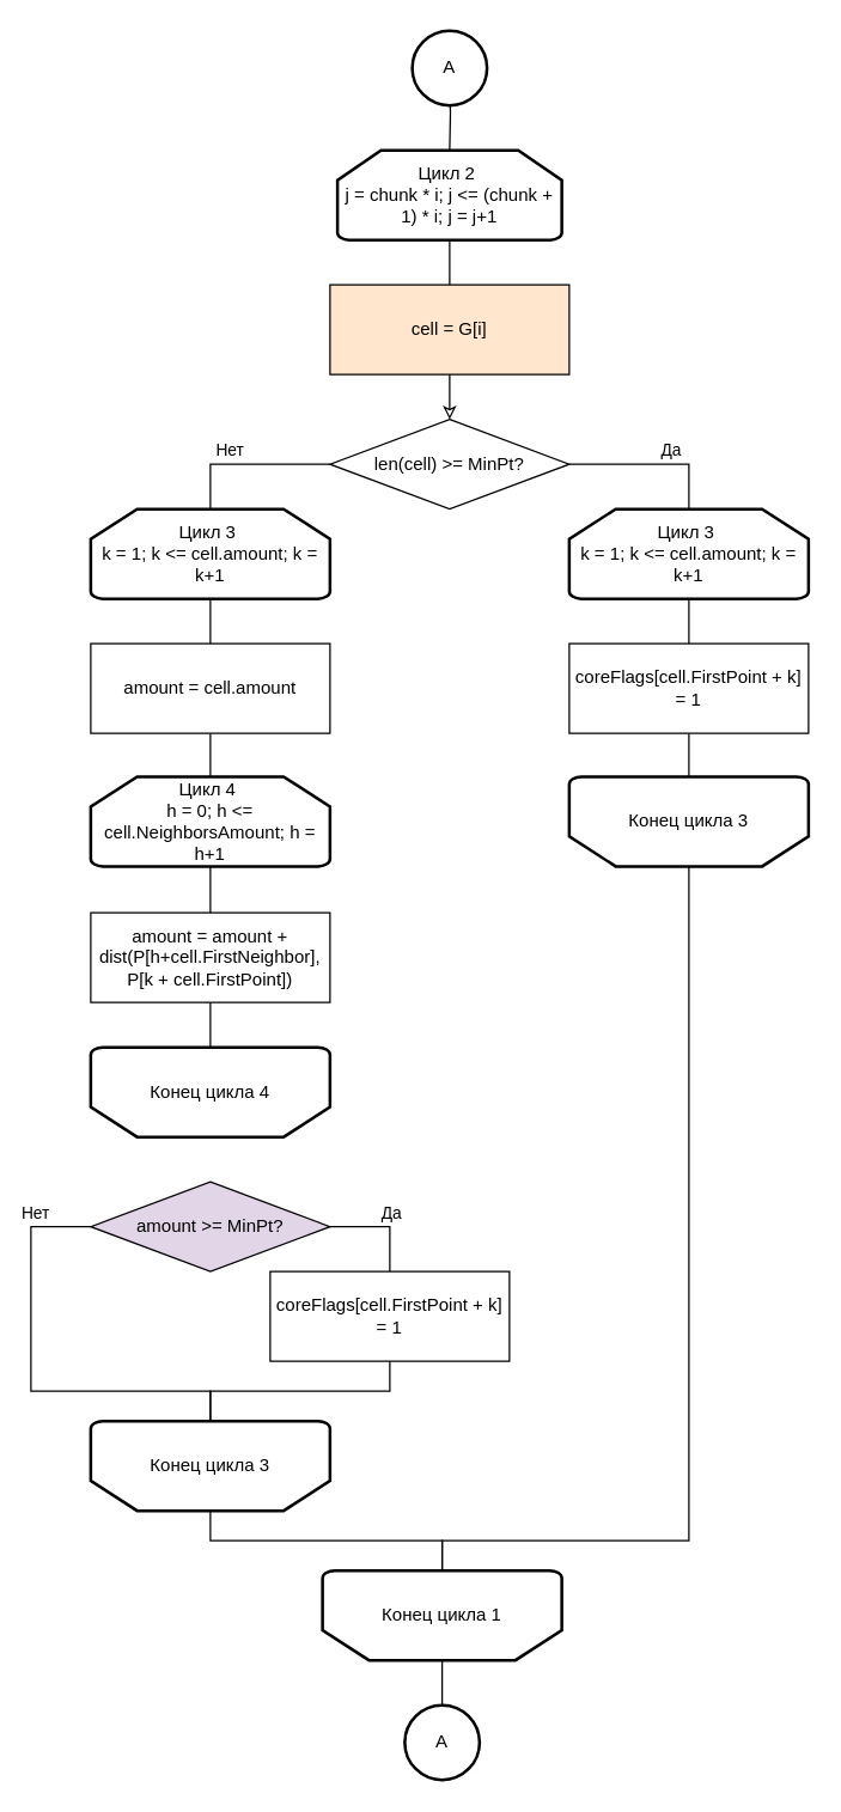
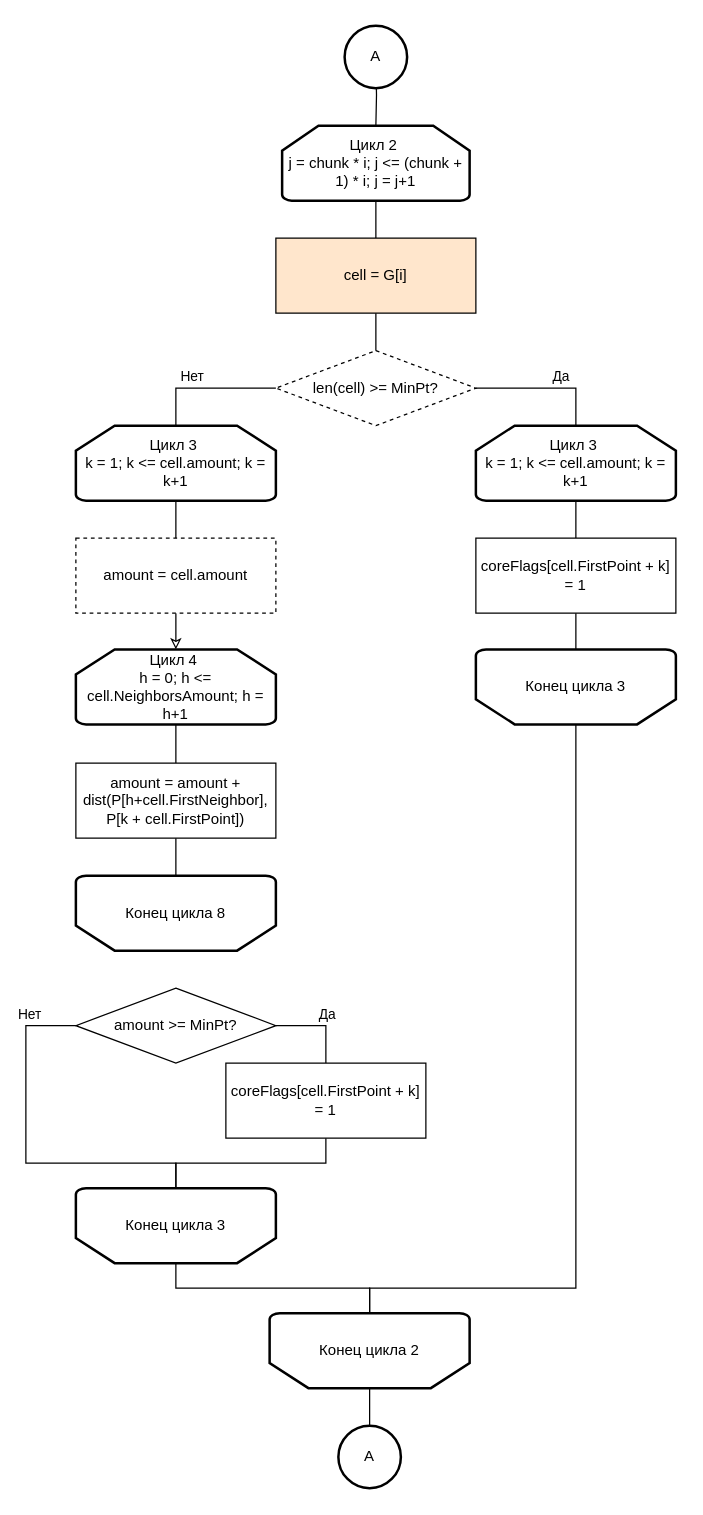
  <mxCell id="0" />
  <mxCell id="1" parent="0" />
  <mxCell id="2" style="edgeStyle=orthogonalEdgeStyle;rounded=0;orthogonalLoop=1;jettySize=auto;html=1;entryX=0.5;entryY=0;entryDx=0;entryDy=0;endArrow=none;endFill=0;" parent="1" edge="1"><mxGeometry relative="1" as="geometry"><Array as="points"><mxPoint x="506" y="800" /><mxPoint x="506" y="250" /><mxPoint x="226" y="250" /></Array><mxPoint x="226" y="260" as="targetPoint" /></mxGeometry></mxCell>
  <mxCell id="3" style="edgeStyle=orthogonalEdgeStyle;rounded=0;orthogonalLoop=1;jettySize=auto;html=1;entryX=0.5;entryY=0;entryDx=0;entryDy=0;endArrow=none;endFill=0;" parent="1" source="4" target="32" edge="1"><mxGeometry relative="1" as="geometry" /></mxCell>
  <mxCell id="4" value="Цикл 4&amp;nbsp;&lt;br&gt;h = 0; h &amp;lt;= cell.NeighborsAmount; h = h+1" style="strokeWidth=2;html=1;shape=mxgraph.flowchart.loop_limit;whiteSpace=wrap;" parent="1" vertex="1"><mxGeometry x="60" y="519" width="160" height="60" as="geometry" /></mxCell>
- <mxCell id="5" value="Конец цикла 4" style="strokeWidth=2;html=1;shape=mxgraph.flowchart.loop_limit;whiteSpace=wrap;flipV=1;" parent="1" vertex="1"><mxGeometry x="60" y="700" width="160" height="60" as="geometry" /></mxCell>
+ <mxCell id="5" value="Конец цикла 8" style="strokeWidth=2;html=1;shape=mxgraph.flowchart.loop_limit;whiteSpace=wrap;flipV=1;" parent="1" vertex="1"><mxGeometry x="60" y="700" width="160" height="60" as="geometry" /></mxCell>
  <mxCell id="6" value="" style="edgeStyle=orthogonalEdgeStyle;rounded=0;orthogonalLoop=1;jettySize=auto;html=1;endArrow=none;endFill=0;" parent="1" target="13" edge="1"><mxGeometry relative="1" as="geometry"><mxPoint x="300" y="50" as="sourcePoint" /></mxGeometry></mxCell>
  <mxCell id="7" style="edgeStyle=orthogonalEdgeStyle;rounded=0;orthogonalLoop=1;jettySize=auto;html=1;entryX=0.5;entryY=0;entryDx=0;entryDy=0;entryPerimeter=0;endArrow=none;endFill=0;" parent="1" source="11" edge="1"><mxGeometry relative="1" as="geometry"><mxPoint x="460" y="360" as="targetPoint" /><Array as="points"><mxPoint x="460" y="310" /></Array></mxGeometry></mxCell>
  <mxCell id="8" value="Да" style="edgeLabel;html=1;align=center;verticalAlign=middle;resizable=0;points=[];" parent="7" vertex="1" connectable="0"><mxGeometry x="0.13" relative="1" as="geometry"><mxPoint x="-6" y="-10" as="offset" /></mxGeometry></mxCell>
  <mxCell id="9" style="edgeStyle=orthogonalEdgeStyle;rounded=0;orthogonalLoop=1;jettySize=auto;html=1;entryX=0.5;entryY=0;entryDx=0;entryDy=0;entryPerimeter=0;endArrow=none;endFill=0;" parent="1" source="11" target="17" edge="1"><mxGeometry relative="1" as="geometry"><Array as="points"><mxPoint x="140" y="310" /></Array></mxGeometry></mxCell>
  <mxCell id="10" value="Нет" style="edgeLabel;html=1;align=center;verticalAlign=middle;resizable=0;points=[];" parent="9" vertex="1" connectable="0"><mxGeometry x="0.131" y="1" relative="1" as="geometry"><mxPoint x="-6" y="-11" as="offset" /></mxGeometry></mxCell>
- <mxCell id="11" value="len(cell) &amp;gt;= MinPt?" style="rhombus;whiteSpace=wrap;html=1;" parent="1" vertex="1"><mxGeometry x="220" y="280" width="160" height="60" as="geometry" /></mxCell>
+ <mxCell id="11" value="len(cell) &amp;gt;= MinPt?" style="rhombus;whiteSpace=wrap;html=1;dashed=1;" parent="1" vertex="1"><mxGeometry x="220" y="280" width="160" height="60" as="geometry" /></mxCell>
  <mxCell id="12" value="" style="edgeStyle=orthogonalEdgeStyle;rounded=0;orthogonalLoop=1;jettySize=auto;html=1;endArrow=none;endFill=0;" parent="1" source="13" target="15" edge="1"><mxGeometry relative="1" as="geometry" /></mxCell>
  <mxCell id="13" value="Цикл 2&amp;nbsp;&lt;br&gt;j = chunk * i; j &amp;lt;= (chunk + 1) * i; j = j+1" style="strokeWidth=2;html=1;shape=mxgraph.flowchart.loop_limit;whiteSpace=wrap;" parent="1" vertex="1"><mxGeometry x="225" y="100" width="150" height="60" as="geometry" /></mxCell>
- <mxCell id="14" value="" style="edgeStyle=orthogonalEdgeStyle;rounded=0;orthogonalLoop=1;jettySize=auto;html=1;endArrow=classic;endFill=0;" parent="1" source="15" target="11" edge="1"><mxGeometry relative="1" as="geometry" /></mxCell>
+ <mxCell id="14" value="" style="edgeStyle=orthogonalEdgeStyle;rounded=0;orthogonalLoop=1;jettySize=auto;html=1;endArrow=none;endFill=0;" parent="1" source="15" target="11" edge="1"><mxGeometry relative="1" as="geometry" /></mxCell>
  <mxCell id="15" value="cell = G[i]" style="rounded=0;whiteSpace=wrap;html=1;fillColor=#ffe6cc;" parent="1" vertex="1"><mxGeometry x="220" y="190" width="160" height="60" as="geometry" /></mxCell>
  <mxCell id="16" value="" style="edgeStyle=orthogonalEdgeStyle;rounded=0;orthogonalLoop=1;jettySize=auto;html=1;entryX=0.5;entryY=0;entryDx=0;entryDy=0;endArrow=none;endFill=0;" parent="1" source="17" target="19" edge="1"><mxGeometry relative="1" as="geometry" /></mxCell>
  <mxCell id="17" value="Цикл 3&amp;nbsp;&lt;br&gt;k = 1; k &amp;lt;= cell.amount; k = k+1" style="strokeWidth=2;html=1;shape=mxgraph.flowchart.loop_limit;whiteSpace=wrap;" parent="1" vertex="1"><mxGeometry x="60" y="340" width="160" height="60" as="geometry" /></mxCell>
- <mxCell id="18" value="" style="edgeStyle=orthogonalEdgeStyle;rounded=0;orthogonalLoop=1;jettySize=auto;html=1;endArrow=none;endFill=0;" parent="1" source="19" target="4" edge="1"><mxGeometry relative="1" as="geometry" /></mxCell>
- <mxCell id="19" value="amount = cell.amount" style="rounded=0;whiteSpace=wrap;html=1;" parent="1" vertex="1"><mxGeometry x="60" y="430" width="160" height="60" as="geometry" /></mxCell>
+ <mxCell id="18" value="" style="edgeStyle=orthogonalEdgeStyle;rounded=0;orthogonalLoop=1;jettySize=auto;html=1;endArrow=classic;endFill=0;" parent="1" source="19" target="4" edge="1"><mxGeometry relative="1" as="geometry" /></mxCell>
+ <mxCell id="19" value="amount = cell.amount" style="rounded=0;whiteSpace=wrap;html=1;dashed=1;" parent="1" vertex="1"><mxGeometry x="60" y="430" width="160" height="60" as="geometry" /></mxCell>
  <mxCell id="20" style="edgeStyle=orthogonalEdgeStyle;rounded=0;orthogonalLoop=1;jettySize=auto;html=1;entryX=0.5;entryY=1;entryDx=0;entryDy=0;entryPerimeter=0;endArrow=none;endFill=0;" parent="1" source="21" target="23" edge="1"><mxGeometry relative="1" as="geometry"><mxPoint x="230" y="1060" as="targetPoint" /><Array as="points"><mxPoint x="140" y="1030" /><mxPoint x="295" y="1030" /></Array></mxGeometry></mxCell>
  <mxCell id="21" value="Конец цикла 3" style="strokeWidth=2;html=1;shape=mxgraph.flowchart.loop_limit;whiteSpace=wrap;flipV=1;" parent="1" vertex="1"><mxGeometry x="60" y="950" width="160" height="60" as="geometry" /></mxCell>
  <mxCell id="22" style="edgeStyle=orthogonalEdgeStyle;rounded=0;orthogonalLoop=1;jettySize=auto;html=1;entryX=0.5;entryY=0;entryDx=0;entryDy=0;entryPerimeter=0;endArrow=none;endFill=0;" parent="1" source="23" target="40" edge="1"><mxGeometry relative="1" as="geometry" /></mxCell>
- <mxCell id="23" value="Конец цикла 1" style="strokeWidth=2;html=1;shape=mxgraph.flowchart.loop_limit;whiteSpace=wrap;flipV=1;" parent="1" vertex="1"><mxGeometry x="215" y="1050" width="160" height="60" as="geometry" /></mxCell>
+ <mxCell id="23" value="Конец цикла 2" style="strokeWidth=2;html=1;shape=mxgraph.flowchart.loop_limit;whiteSpace=wrap;flipV=1;" parent="1" vertex="1"><mxGeometry x="215" y="1050" width="160" height="60" as="geometry" /></mxCell>
  <mxCell id="24" value="" style="edgeStyle=orthogonalEdgeStyle;rounded=0;orthogonalLoop=1;jettySize=auto;html=1;entryX=0.5;entryY=0;entryDx=0;entryDy=0;endArrow=none;endFill=0;" parent="1" source="25" target="27" edge="1"><mxGeometry relative="1" as="geometry" /></mxCell>
  <mxCell id="25" value="Цикл 3&amp;nbsp;&lt;br&gt;k = 1; k &amp;lt;= cell.amount; k = k+1" style="strokeWidth=2;html=1;shape=mxgraph.flowchart.loop_limit;whiteSpace=wrap;" parent="1" vertex="1"><mxGeometry x="380" y="340" width="160" height="60" as="geometry" /></mxCell>
  <mxCell id="26" value="" style="edgeStyle=orthogonalEdgeStyle;rounded=0;orthogonalLoop=1;jettySize=auto;html=1;endArrow=none;endFill=0;" parent="1" source="27" target="29" edge="1"><mxGeometry relative="1" as="geometry" /></mxCell>
  <mxCell id="27" value="coreFlags[cell.FirstPoint + k] = 1" style="rounded=0;whiteSpace=wrap;html=1;" parent="1" vertex="1"><mxGeometry x="380" y="430" width="160" height="60" as="geometry" /></mxCell>
  <mxCell id="28" style="edgeStyle=orthogonalEdgeStyle;rounded=0;orthogonalLoop=1;jettySize=auto;html=1;entryX=0.5;entryY=1;entryDx=0;entryDy=0;entryPerimeter=0;endArrow=none;endFill=0;" parent="1" source="29" target="23" edge="1"><mxGeometry relative="1" as="geometry"><mxPoint x="460" y="860" as="targetPoint" /><Array as="points"><mxPoint x="460" y="1030" /><mxPoint x="295" y="1030" /></Array></mxGeometry></mxCell>
  <mxCell id="29" value="Конец цикла 3" style="strokeWidth=2;html=1;shape=mxgraph.flowchart.loop_limit;whiteSpace=wrap;flipV=1;" parent="1" vertex="1"><mxGeometry x="380" y="519" width="160" height="60" as="geometry" /></mxCell>
  <mxCell id="30" value="A" style="strokeWidth=2;html=1;shape=mxgraph.flowchart.start_2;whiteSpace=wrap;" parent="1" vertex="1"><mxGeometry x="275" y="20" width="50" height="50" as="geometry" /></mxCell>
  <mxCell id="31" style="edgeStyle=orthogonalEdgeStyle;rounded=0;orthogonalLoop=1;jettySize=auto;html=1;entryX=0.5;entryY=1;entryDx=0;entryDy=0;entryPerimeter=0;endArrow=none;endFill=0;" parent="1" source="32" target="5" edge="1"><mxGeometry relative="1" as="geometry" /></mxCell>
  <mxCell id="32" value="amount = amount + dist(P[h+cell.FirstNeighbor], &lt;br&gt;P[k + cell.FirstPoint])" style="rounded=0;whiteSpace=wrap;html=1;" parent="1" vertex="1"><mxGeometry x="60" y="610" width="160" height="60" as="geometry" /></mxCell>
  <mxCell id="33" style="edgeStyle=orthogonalEdgeStyle;rounded=0;orthogonalLoop=1;jettySize=auto;html=1;entryX=0.5;entryY=0;entryDx=0;entryDy=0;endArrow=none;endFill=0;" parent="1" source="37" target="39" edge="1"><mxGeometry relative="1" as="geometry"><Array as="points"><mxPoint x="260" y="820" /></Array></mxGeometry></mxCell>
  <mxCell id="34" value="Да" style="edgeLabel;html=1;align=center;verticalAlign=middle;resizable=0;points=[];" parent="33" vertex="1" connectable="0"><mxGeometry x="0.062" y="2" relative="1" as="geometry"><mxPoint x="3" y="-8" as="offset" /></mxGeometry></mxCell>
  <mxCell id="35" style="edgeStyle=orthogonalEdgeStyle;rounded=0;orthogonalLoop=1;jettySize=auto;html=1;entryX=0.5;entryY=1;entryDx=0;entryDy=0;entryPerimeter=0;endArrow=none;endFill=0;" parent="1" source="37" target="21" edge="1"><mxGeometry relative="1" as="geometry"><Array as="points"><mxPoint x="20" y="820" /><mxPoint x="20" y="930" /><mxPoint x="140" y="930" /></Array></mxGeometry></mxCell>
  <mxCell id="36" value="Нет" style="edgeLabel;html=1;align=center;verticalAlign=middle;resizable=0;points=[];" parent="35" vertex="1" connectable="0"><mxGeometry x="-0.696" y="2" relative="1" as="geometry"><mxPoint y="-14" as="offset" /></mxGeometry></mxCell>
- <mxCell id="37" value="amount &amp;gt;= MinPt?" style="rhombus;whiteSpace=wrap;html=1;fillColor=#e1d5e7;" parent="1" vertex="1"><mxGeometry x="60" y="790" width="160" height="60" as="geometry" /></mxCell>
+ <mxCell id="37" value="amount &amp;gt;= MinPt?" style="rhombus;whiteSpace=wrap;html=1;" parent="1" vertex="1"><mxGeometry x="60" y="790" width="160" height="60" as="geometry" /></mxCell>
  <mxCell id="38" style="edgeStyle=orthogonalEdgeStyle;rounded=0;orthogonalLoop=1;jettySize=auto;html=1;entryX=0.5;entryY=1;entryDx=0;entryDy=0;entryPerimeter=0;endArrow=none;endFill=0;" parent="1" source="39" target="21" edge="1"><mxGeometry relative="1" as="geometry" /></mxCell>
  <mxCell id="39" value="coreFlags[cell.FirstPoint + k] = 1" style="rounded=0;whiteSpace=wrap;html=1;" parent="1" vertex="1"><mxGeometry x="180" y="850" width="160" height="60" as="geometry" /></mxCell>
  <mxCell id="40" value="A" style="strokeWidth=2;html=1;shape=mxgraph.flowchart.start_2;whiteSpace=wrap;" parent="1" vertex="1"><mxGeometry x="270" y="1140" width="50" height="50" as="geometry" /></mxCell>
